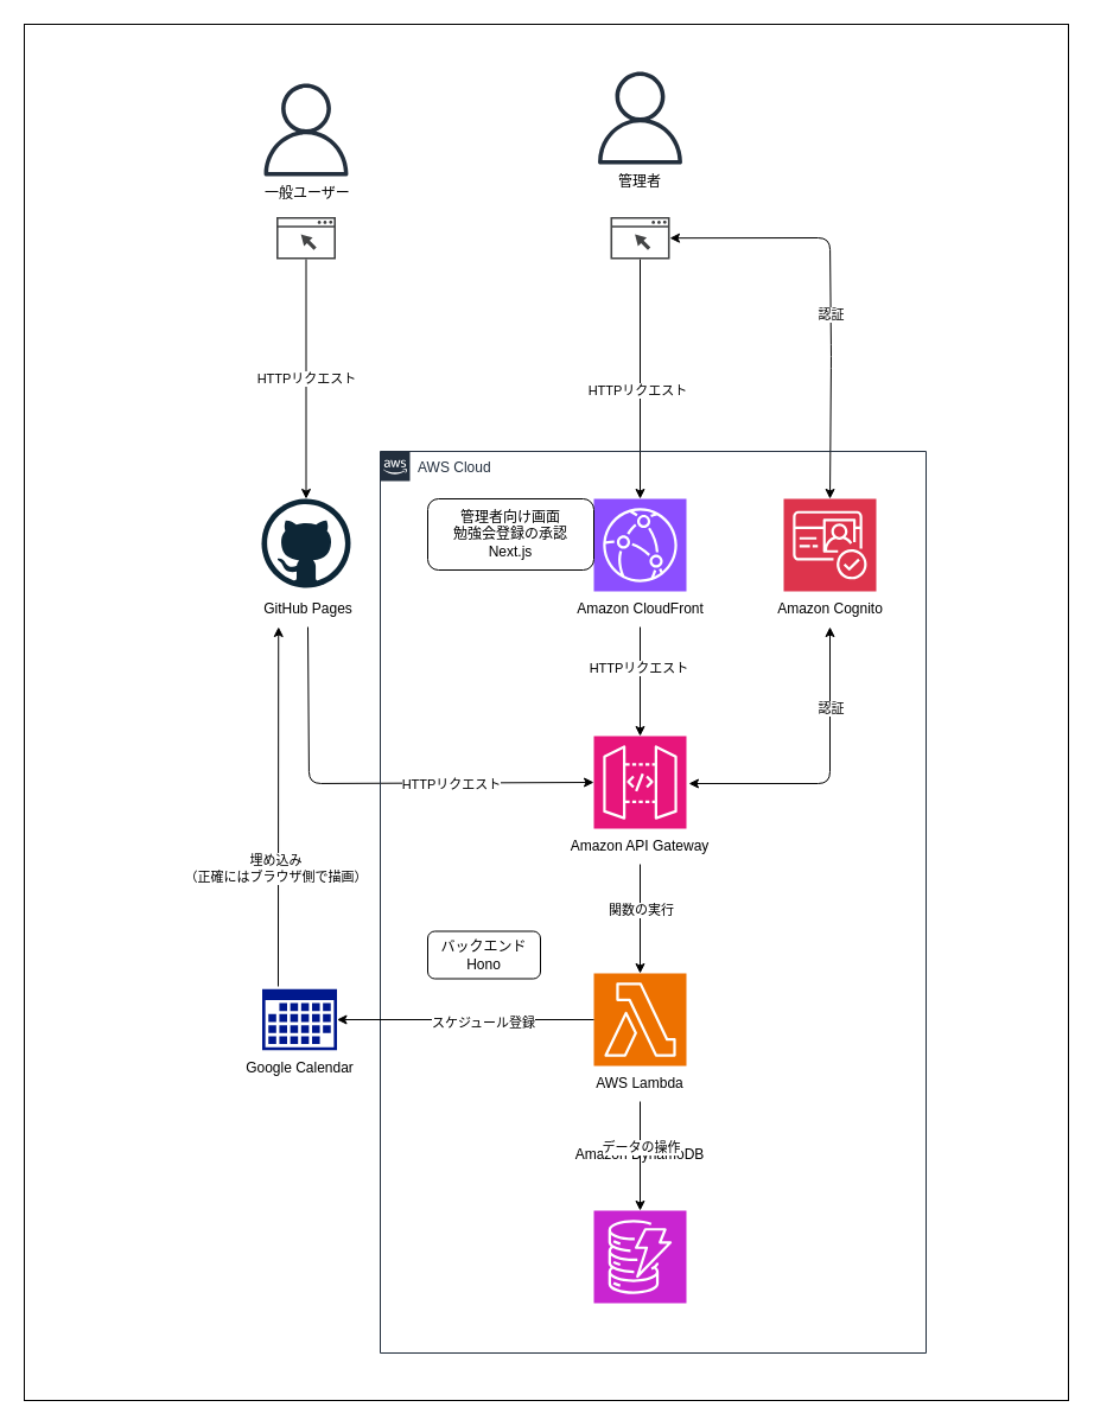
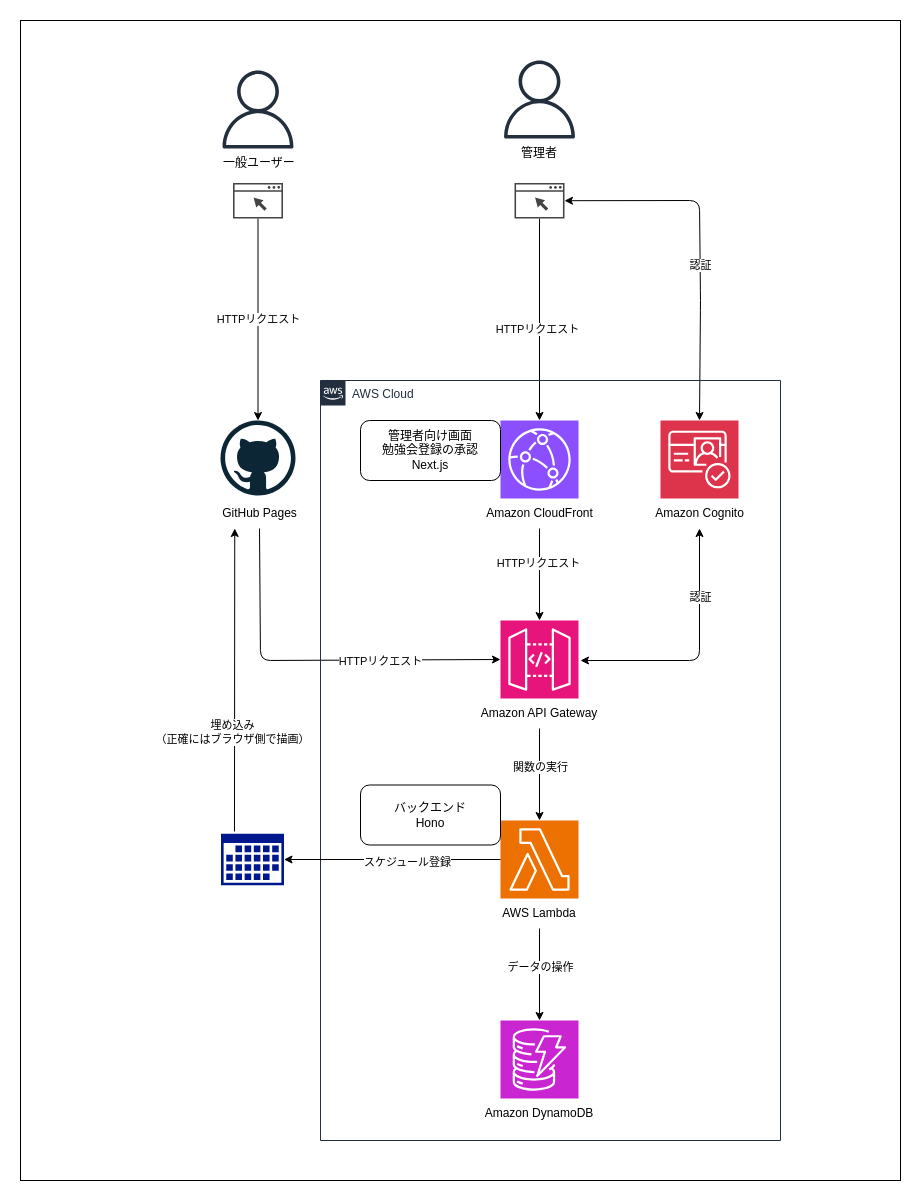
  <mxCell id="0" />
  <mxCell id="1" parent="0" />
  <mxCell id="2" value="" style="rounded=0;whiteSpace=wrap;html=1;" parent="1" vertex="1"><mxGeometry x="20" y="20" width="880" height="1160" as="geometry" /></mxCell>
  <mxCell id="3" value="" style="dashed=0;outlineConnect=0;html=1;align=center;labelPosition=center;verticalLabelPosition=bottom;verticalAlign=top;shape=mxgraph.weblogos.github" parent="1" vertex="1"><mxGeometry x="220" y="420" width="75" height="75" as="geometry" /></mxCell>
  <mxCell id="4" value="" style="sketch=0;points=[[0,0,0],[0.25,0,0],[0.5,0,0],[0.75,0,0],[1,0,0],[0,1,0],[0.25,1,0],[0.5,1,0],[0.75,1,0],[1,1,0],[0,0.25,0],[0,0.5,0],[0,0.75,0],[1,0.25,0],[1,0.5,0],[1,0.75,0]];outlineConnect=0;fontColor=#232F3E;fillColor=#8C4FFF;strokeColor=#ffffff;dashed=0;verticalLabelPosition=bottom;verticalAlign=top;align=center;html=1;fontSize=12;fontStyle=0;aspect=fixed;shape=mxgraph.aws4.resourceIcon;resIcon=mxgraph.aws4.cloudfront;" parent="1" vertex="1"><mxGeometry x="500" y="420" width="78" height="78" as="geometry" /></mxCell>
  <mxCell id="5" value="Amazon CloudFront" style="text;html=1;align=center;verticalAlign=middle;whiteSpace=wrap;rounded=0;" parent="1" vertex="1"><mxGeometry x="484.5" y="498" width="109" height="30" as="geometry" /></mxCell>
  <mxCell id="6" value="" style="sketch=0;points=[[0,0,0],[0.25,0,0],[0.5,0,0],[0.75,0,0],[1,0,0],[0,1,0],[0.25,1,0],[0.5,1,0],[0.75,1,0],[1,1,0],[0,0.25,0],[0,0.5,0],[0,0.75,0],[1,0.25,0],[1,0.5,0],[1,0.75,0]];outlineConnect=0;fontColor=#232F3E;fillColor=#E7157B;strokeColor=#ffffff;dashed=0;verticalLabelPosition=bottom;verticalAlign=top;align=center;html=1;fontSize=12;fontStyle=0;aspect=fixed;shape=mxgraph.aws4.resourceIcon;resIcon=mxgraph.aws4.api_gateway;" parent="1" vertex="1"><mxGeometry x="500" y="620" width="78" height="78" as="geometry" /></mxCell>
  <mxCell id="7" value="Amazon API Gateway" style="text;html=1;align=center;verticalAlign=middle;whiteSpace=wrap;rounded=0;" parent="1" vertex="1"><mxGeometry x="472.25" y="698" width="133.5" height="30" as="geometry" /></mxCell>
  <mxCell id="8" value="" style="sketch=0;points=[[0,0,0],[0.25,0,0],[0.5,0,0],[0.75,0,0],[1,0,0],[0,1,0],[0.25,1,0],[0.5,1,0],[0.75,1,0],[1,1,0],[0,0.25,0],[0,0.5,0],[0,0.75,0],[1,0.25,0],[1,0.5,0],[1,0.75,0]];outlineConnect=0;fontColor=#232F3E;fillColor=#ED7100;strokeColor=#ffffff;dashed=0;verticalLabelPosition=bottom;verticalAlign=top;align=center;html=1;fontSize=12;fontStyle=0;aspect=fixed;shape=mxgraph.aws4.resourceIcon;resIcon=mxgraph.aws4.lambda;" parent="1" vertex="1"><mxGeometry x="500" y="820" width="78" height="78" as="geometry" /></mxCell>
  <mxCell id="9" value="AWS Lambda" style="text;html=1;align=center;verticalAlign=middle;whiteSpace=wrap;rounded=0;" parent="1" vertex="1"><mxGeometry x="472.25" y="898" width="133.5" height="30" as="geometry" /></mxCell>
  <mxCell id="10" value="" style="sketch=0;points=[[0,0,0],[0.25,0,0],[0.5,0,0],[0.75,0,0],[1,0,0],[0,1,0],[0.25,1,0],[0.5,1,0],[0.75,1,0],[1,1,0],[0,0.25,0],[0,0.5,0],[0,0.75,0],[1,0.25,0],[1,0.5,0],[1,0.75,0]];outlineConnect=0;fontColor=#232F3E;fillColor=#C925D1;strokeColor=#ffffff;dashed=0;verticalLabelPosition=bottom;verticalAlign=top;align=center;html=1;fontSize=12;fontStyle=0;aspect=fixed;shape=mxgraph.aws4.resourceIcon;resIcon=mxgraph.aws4.dynamodb;" parent="1" vertex="1"><mxGeometry x="500" y="1020" width="78" height="78" as="geometry" /></mxCell>
- <mxCell id="11" value="Amazon DynamoDB" style="text;html=1;align=center;verticalAlign=middle;whiteSpace=wrap;rounded=0;" parent="1" vertex="1"><mxGeometry x="472.25" y="958" width="133.5" height="30" as="geometry" /></mxCell>
+ <mxCell id="11" value="Amazon DynamoDB" style="text;html=1;align=center;verticalAlign=middle;whiteSpace=wrap;rounded=0;" parent="1" vertex="1"><mxGeometry x="472.25" y="1098" width="133.5" height="30" as="geometry" /></mxCell>
  <mxCell id="12" value="" style="sketch=0;points=[[0,0,0],[0.25,0,0],[0.5,0,0],[0.75,0,0],[1,0,0],[0,1,0],[0.25,1,0],[0.5,1,0],[0.75,1,0],[1,1,0],[0,0.25,0],[0,0.5,0],[0,0.75,0],[1,0.25,0],[1,0.5,0],[1,0.75,0]];outlineConnect=0;fontColor=#232F3E;fillColor=#DD344C;strokeColor=#ffffff;dashed=0;verticalLabelPosition=bottom;verticalAlign=top;align=center;html=1;fontSize=12;fontStyle=0;aspect=fixed;shape=mxgraph.aws4.resourceIcon;resIcon=mxgraph.aws4.cognito;" parent="1" vertex="1"><mxGeometry x="660" y="420" width="78" height="78" as="geometry" /></mxCell>
  <mxCell id="13" value="Amazon Cognito" style="text;html=1;align=center;verticalAlign=middle;whiteSpace=wrap;rounded=0;" parent="1" vertex="1"><mxGeometry x="644.5" y="498" width="109" height="30" as="geometry" /></mxCell>
  <mxCell id="14" value="" style="sketch=0;outlineConnect=0;fontColor=#232F3E;gradientColor=none;fillColor=#232F3D;strokeColor=none;dashed=0;verticalLabelPosition=bottom;verticalAlign=top;align=center;html=1;fontSize=12;fontStyle=0;aspect=fixed;pointerEvents=1;shape=mxgraph.aws4.user;" parent="1" vertex="1"><mxGeometry x="218.5" y="70" width="78" height="78" as="geometry" /></mxCell>
  <mxCell id="15" value="" style="sketch=0;outlineConnect=0;fontColor=#232F3E;gradientColor=none;fillColor=#232F3D;strokeColor=none;dashed=0;verticalLabelPosition=bottom;verticalAlign=top;align=center;html=1;fontSize=12;fontStyle=0;aspect=fixed;pointerEvents=1;shape=mxgraph.aws4.user;" parent="1" vertex="1"><mxGeometry x="500" y="60" width="78" height="78" as="geometry" /></mxCell>
  <mxCell id="16" value="一般ユーザー" style="text;html=1;align=center;verticalAlign=middle;whiteSpace=wrap;rounded=0;" parent="1" vertex="1"><mxGeometry x="215.25" y="148" width="87.5" height="30" as="geometry" /></mxCell>
  <mxCell id="17" value="管理者" style="text;html=1;align=center;verticalAlign=middle;whiteSpace=wrap;rounded=0;" parent="1" vertex="1"><mxGeometry x="495.25" y="138" width="87.5" height="30" as="geometry" /></mxCell>
  <mxCell id="18" value="GitHub Pages" style="text;html=1;align=center;verticalAlign=middle;whiteSpace=wrap;rounded=0;" parent="1" vertex="1"><mxGeometry x="209.5" y="498" width="99" height="30" as="geometry" /></mxCell>
  <mxCell id="19" value="管理者向け画面&lt;br&gt;&lt;span style=&quot;background-color: transparent;&quot;&gt;勉強会登録の承認&lt;br&gt;Next.js&lt;br&gt;&lt;/span&gt;" style="rounded=1;whiteSpace=wrap;html=1;" parent="1" vertex="1"><mxGeometry x="360" y="420" width="140" height="60" as="geometry" /></mxCell>
  <mxCell id="20" value="HTTPリクエスト" style="endArrow=classic;html=1;" parent="1" source="31" target="3" edge="1"><mxGeometry width="50" height="50" relative="1" as="geometry"><mxPoint x="370" y="380" as="sourcePoint" /><mxPoint x="420" y="330" as="targetPoint" /></mxGeometry></mxCell>
  <mxCell id="21" value="" style="endArrow=classic;html=1;" parent="1" source="32" target="4" edge="1"><mxGeometry width="50" height="50" relative="1" as="geometry"><mxPoint x="268" y="258" as="sourcePoint" /><mxPoint x="268" y="350" as="targetPoint" /></mxGeometry></mxCell>
  <mxCell id="22" value="&lt;span style=&quot;color: rgb(0, 0, 0);&quot;&gt;HTTPリクエスト&lt;/span&gt;" style="edgeLabel;html=1;align=center;verticalAlign=middle;resizable=0;points=[];" parent="21" vertex="1" connectable="0"><mxGeometry x="0.087" y="-3" relative="1" as="geometry"><mxPoint as="offset" /></mxGeometry></mxCell>
  <mxCell id="23" value="" style="endArrow=classic;html=1;exitX=0.5;exitY=1;exitDx=0;exitDy=0;entryX=0.5;entryY=0;entryDx=0;entryDy=0;entryPerimeter=0;" parent="1" source="5" target="6" edge="1"><mxGeometry width="50" height="50" relative="1" as="geometry"><mxPoint x="400" y="650" as="sourcePoint" /><mxPoint x="450" y="600" as="targetPoint" /></mxGeometry></mxCell>
  <mxCell id="24" value="&lt;span style=&quot;color: rgb(0, 0, 0);&quot;&gt;HTTPリクエスト&lt;/span&gt;" style="edgeLabel;html=1;align=center;verticalAlign=middle;resizable=0;points=[];" parent="23" vertex="1" connectable="0"><mxGeometry x="-0.261" y="-2" relative="1" as="geometry"><mxPoint as="offset" /></mxGeometry></mxCell>
  <mxCell id="25" value="" style="endArrow=classic;startArrow=classic;html=1;entryX=0.5;entryY=1;entryDx=0;entryDy=0;" parent="1" target="13" edge="1"><mxGeometry width="50" height="50" relative="1" as="geometry"><mxPoint x="580" y="660" as="sourcePoint" /><mxPoint x="670" y="610" as="targetPoint" /><Array as="points"><mxPoint x="699" y="660" /></Array></mxGeometry></mxCell>
  <mxCell id="26" value="&lt;span style=&quot;color: rgb(0, 0, 0);&quot;&gt;認証&lt;/span&gt;" style="edgeLabel;html=1;align=center;verticalAlign=middle;resizable=0;points=[];" parent="25" vertex="1" connectable="0"><mxGeometry x="0.458" relative="1" as="geometry"><mxPoint as="offset" /></mxGeometry></mxCell>
  <mxCell id="27" value="" style="endArrow=classic;startArrow=classic;html=1;entryX=0.5;entryY=0;entryDx=0;entryDy=0;entryPerimeter=0;" parent="1" source="32" target="12" edge="1"><mxGeometry width="50" height="50" relative="1" as="geometry"><mxPoint x="540" y="250" as="sourcePoint" /><mxPoint x="719" y="248" as="targetPoint" /><Array as="points"><mxPoint x="699" y="200" /><mxPoint x="700" y="300" /></Array></mxGeometry></mxCell>
  <mxCell id="28" value="認証" style="edgeLabel;html=1;align=center;verticalAlign=middle;resizable=0;points=[];" parent="27" vertex="1" connectable="0"><mxGeometry x="0.128" relative="1" as="geometry"><mxPoint as="offset" /></mxGeometry></mxCell>
  <mxCell id="29" value="" style="endArrow=classic;html=1;entryX=0.5;entryY=0;entryDx=0;entryDy=0;entryPerimeter=0;" parent="1" source="7" target="8" edge="1"><mxGeometry width="50" height="50" relative="1" as="geometry"><mxPoint x="490" y="830" as="sourcePoint" /><mxPoint x="540" y="780" as="targetPoint" /></mxGeometry></mxCell>
  <mxCell id="30" value="関数の実行" style="edgeLabel;html=1;align=center;verticalAlign=middle;resizable=0;points=[];" parent="29" vertex="1" connectable="0"><mxGeometry x="-0.174" relative="1" as="geometry"><mxPoint as="offset" /></mxGeometry></mxCell>
  <mxCell id="31" value="" style="sketch=0;pointerEvents=1;shadow=0;dashed=0;html=1;strokeColor=none;fillColor=#434445;aspect=fixed;labelPosition=center;verticalLabelPosition=bottom;verticalAlign=top;align=center;outlineConnect=0;shape=mxgraph.vvd.web_browser;" parent="1" vertex="1"><mxGeometry x="232.5" y="182.5" width="50" height="35.5" as="geometry" /></mxCell>
  <mxCell id="32" value="" style="sketch=0;pointerEvents=1;shadow=0;dashed=0;html=1;strokeColor=none;fillColor=#434445;aspect=fixed;labelPosition=center;verticalLabelPosition=bottom;verticalAlign=top;align=center;outlineConnect=0;shape=mxgraph.vvd.web_browser;" parent="1" vertex="1"><mxGeometry x="514" y="182.5" width="50" height="35.5" as="geometry" /></mxCell>
  <mxCell id="33" value="" style="endArrow=classic;html=1;exitX=0.5;exitY=1;exitDx=0;exitDy=0;entryX=0;entryY=0.5;entryDx=0;entryDy=0;entryPerimeter=0;" parent="1" source="18" target="6" edge="1"><mxGeometry width="50" height="50" relative="1" as="geometry"><mxPoint x="200" y="730" as="sourcePoint" /><mxPoint x="250" y="680" as="targetPoint" /><Array as="points"><mxPoint x="260" y="660" /></Array></mxGeometry></mxCell>
  <mxCell id="34" value="&lt;span style=&quot;color: rgb(0, 0, 0);&quot;&gt;HTTPリクエスト&lt;/span&gt;" style="edgeLabel;html=1;align=center;verticalAlign=middle;resizable=0;points=[];" parent="33" vertex="1" connectable="0"><mxGeometry x="0.355" y="-1" relative="1" as="geometry"><mxPoint as="offset" /></mxGeometry></mxCell>
  <mxCell id="35" value="AWS Cloud" style="points=[[0,0],[0.25,0],[0.5,0],[0.75,0],[1,0],[1,0.25],[1,0.5],[1,0.75],[1,1],[0.75,1],[0.5,1],[0.25,1],[0,1],[0,0.75],[0,0.5],[0,0.25]];outlineConnect=0;gradientColor=none;html=1;whiteSpace=wrap;fontSize=12;fontStyle=0;container=1;pointerEvents=0;collapsible=0;recursiveResize=0;shape=mxgraph.aws4.group;grIcon=mxgraph.aws4.group_aws_cloud_alt;strokeColor=#232F3E;fillColor=none;verticalAlign=top;align=left;spacingLeft=30;fontColor=#232F3E;dashed=0;" parent="1" vertex="1"><mxGeometry x="320" y="380" width="460" height="760" as="geometry" /></mxCell>
- <mxCell id="36" value="&lt;span style=&quot;background-color: transparent;&quot;&gt;バックエンド&lt;br&gt;Hono&lt;br&gt;&lt;/span&gt;" style="rounded=1;whiteSpace=wrap;html=1;" vertex="1" parent="35"><mxGeometry x="40" y="404.5" width="95" height="40" as="geometry" /></mxCell>
+ <mxCell id="36" value="&lt;span style=&quot;background-color: transparent;&quot;&gt;バックエンド&lt;br&gt;Hono&lt;br&gt;&lt;/span&gt;" style="rounded=1;whiteSpace=wrap;html=1;" vertex="1" parent="35"><mxGeometry x="40" y="404.5" width="140" height="60" as="geometry" /></mxCell>
  <mxCell id="37" value="" style="endArrow=classic;html=1;entryX=0.5;entryY=0;entryDx=0;entryDy=0;entryPerimeter=0;exitX=0.5;exitY=1;exitDx=0;exitDy=0;" parent="1" source="9" target="10" edge="1"><mxGeometry width="50" height="50" relative="1" as="geometry"><mxPoint x="549" y="738" as="sourcePoint" /><mxPoint x="549" y="830" as="targetPoint" /></mxGeometry></mxCell>
  <mxCell id="38" value="データの操作" style="edgeLabel;html=1;align=center;verticalAlign=middle;resizable=0;points=[];" parent="37" vertex="1" connectable="0"><mxGeometry x="-0.174" relative="1" as="geometry"><mxPoint as="offset" /></mxGeometry></mxCell>
  <mxCell id="39" value="" style="sketch=0;aspect=fixed;pointerEvents=1;shadow=0;dashed=0;html=1;strokeColor=none;labelPosition=center;verticalLabelPosition=bottom;verticalAlign=top;align=center;fillColor=#00188D;shape=mxgraph.mscae.enterprise.calendar" parent="1" vertex="1"><mxGeometry x="220.5" y="833.17" width="63" height="51.66" as="geometry" /></mxCell>
- <mxCell id="40" value="Google Calendar" style="text;html=1;align=center;verticalAlign=middle;whiteSpace=wrap;rounded=0;" parent="1" vertex="1"><mxGeometry x="202.5" y="884.83" width="99" height="30" as="geometry" /></mxCell>
  <mxCell id="41" value="" style="endArrow=classic;html=1;entryX=1;entryY=0.5;entryDx=0;entryDy=0;entryPerimeter=0;" parent="1" source="8" target="39" edge="1"><mxGeometry width="50" height="50" relative="1" as="geometry"><mxPoint x="490" y="900" as="sourcePoint" /><mxPoint x="540" y="850" as="targetPoint" /></mxGeometry></mxCell>
  <mxCell id="42" value="スケジュール登録" style="edgeLabel;html=1;align=center;verticalAlign=middle;resizable=0;points=[];" parent="41" vertex="1" connectable="0"><mxGeometry x="-0.131" y="2" relative="1" as="geometry"><mxPoint as="offset" /></mxGeometry></mxCell>
  <mxCell id="43" value="" style="endArrow=classic;html=1;exitX=0.214;exitY=-0.042;exitDx=0;exitDy=0;exitPerimeter=0;entryX=0.25;entryY=1;entryDx=0;entryDy=0;" parent="1" source="39" target="18" edge="1"><mxGeometry width="50" height="50" relative="1" as="geometry"><mxPoint x="160" y="880" as="sourcePoint" /><mxPoint x="210" y="830" as="targetPoint" /></mxGeometry></mxCell>
  <mxCell id="44" value="埋め込み&lt;br&gt;（正確にはブラウザ側で描画）" style="edgeLabel;html=1;align=center;verticalAlign=middle;resizable=0;points=[];" parent="43" vertex="1" connectable="0"><mxGeometry x="-0.347" y="3" relative="1" as="geometry"><mxPoint as="offset" /></mxGeometry></mxCell>
